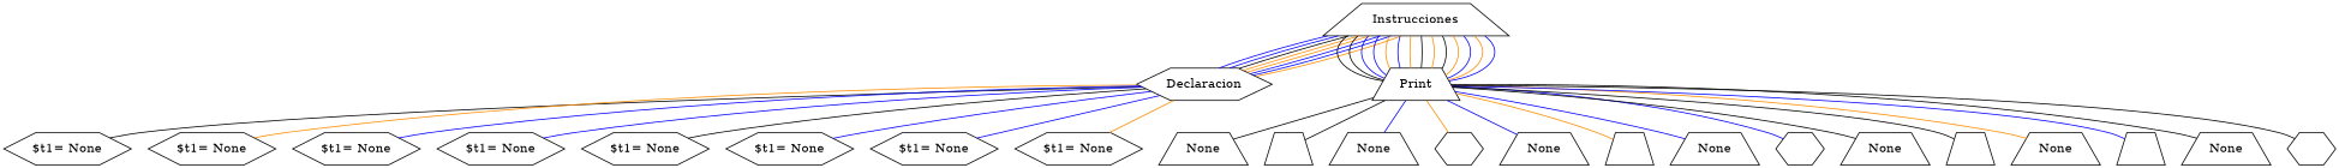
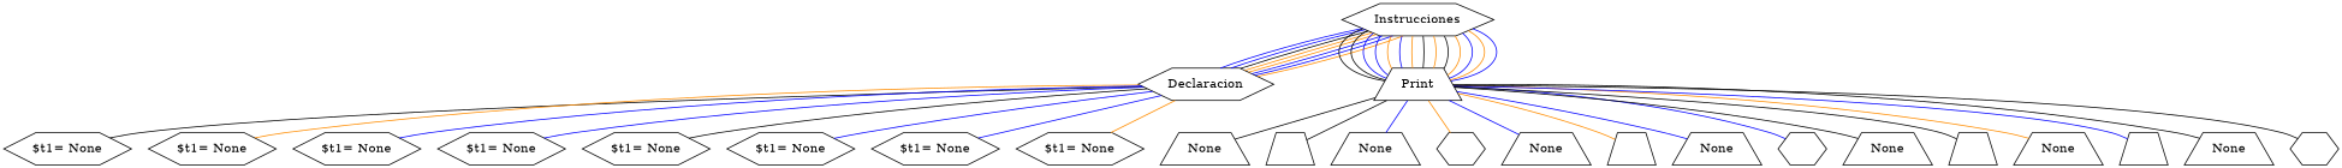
  graph {
    node [shape=trapezium]
    edge [color=blue]
-   n1 [label=Instrucciones]
+   n1 [label=Instrucciones shape=hexagon]
    n2 [label=Declaracion shape=hexagon]
    n3 [label=Print]
    n4 [label="$t1= None" shape=hexagon]
    n5 [label="$t1= None" shape=hexagon]
    n6 [label="$t1= None" shape=hexagon]
    n7 [label="$t1= None" shape=hexagon]
    n8 [label="$t1= None" shape=hexagon]
    n9 [label="$t1= None" shape=hexagon]
    n10 [label="$t1= None" shape=hexagon]
    n11 [label="$t1= None" shape=hexagon]
    n12 [label=None]
    n13 [label="\n"]
    n14 [label=None]
    n15 [label="\n" shape=hexagon]
    n16 [label=None]
    n17 [label="\n"]
    n18 [label=None]
    n19 [label="\n" shape=hexagon]
    n20 [label=None]
    n21 [label="\n"]
    n22 [label=None]
    n23 [label="\n"]
    n24 [label=None]
    n25 [label="\n" shape=hexagon]
    n1 -- n2
    n1 -- n2
    n1 -- n2 [color=black]
    n1 -- n2 [color=darkorange]
    n1 -- n2 [color=darkorange]
    n1 -- n2
    n1 -- n2
    n1 -- n2 [color=darkorange]
    n1 -- n3 [color=black]
    n1 -- n3 [color=black]
    n1 -- n3
    n1 -- n3
    n1 -- n3 [color=darkorange]
    n1 -- n3
    n1 -- n3 [color=darkorange]
    n1 -- n3 [color=black]
    n1 -- n3 [color=darkorange]
    n1 -- n3 [color=black]
    n1 -- n3 [color=darkorange]
    n1 -- n3
    n1 -- n3 [color=darkorange]
    n1 -- n3
    n2 -- n4 [color=black]
    n2 -- n5 [color=darkorange]
    n2 -- n6
    n2 -- n7
    n2 -- n8 [color=black]
    n2 -- n9
    n2 -- n10
    n2 -- n11 [color=darkorange]
    n3 -- n12 [color=black]
    n3 -- n13 [color=black]
    n3 -- n14
    n3 -- n15 [color=darkorange]
    n3 -- n16
    n3 -- n17 [color=darkorange]
    n3 -- n18
    n3 -- n19
    n3 -- n20 [color=black]
    n3 -- n21 [color=black]
    n3 -- n22 [color=darkorange]
    n3 -- n23
    n3 -- n24 [color=black]
    n3 -- n25 [color=black]
  }
